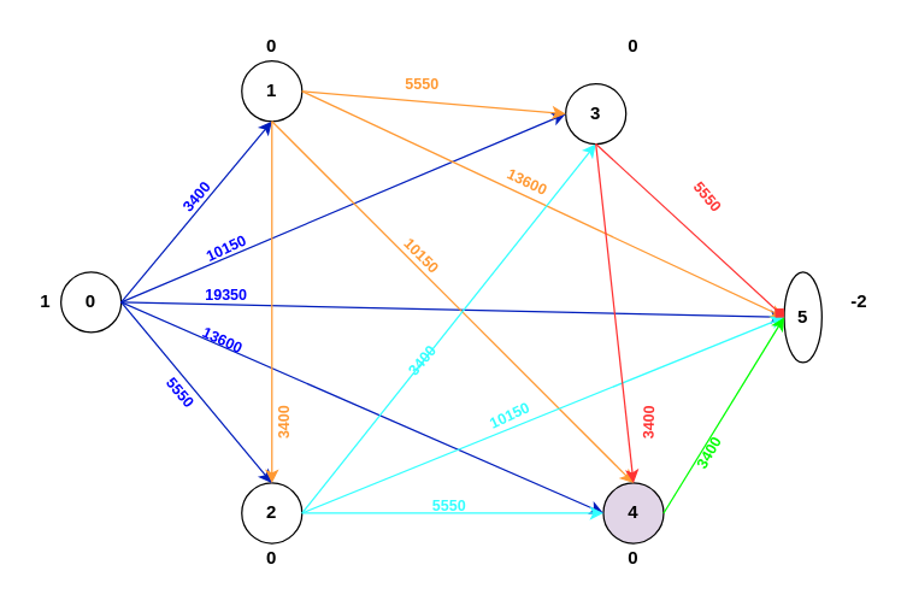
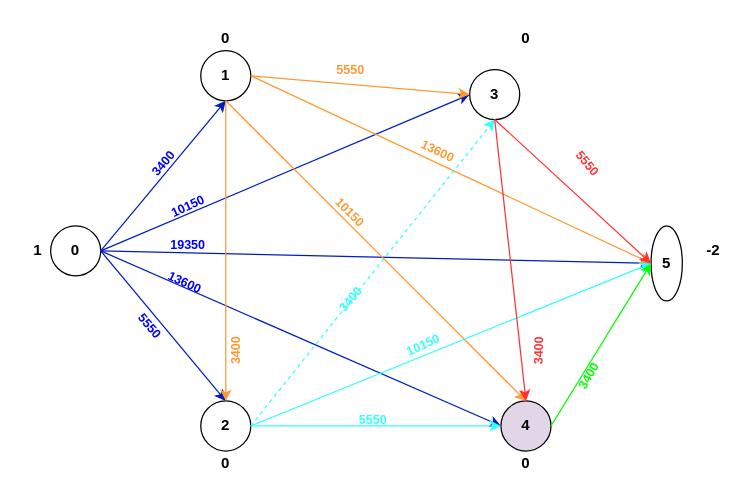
  <mxCell id="0" />
  <mxCell id="1" parent="0" />
  <mxCell id="2" value="&lt;b&gt;0&lt;/b&gt;" style="ellipse;whiteSpace=wrap;html=1;aspect=fixed;" vertex="1" parent="1"><mxGeometry x="40" y="180" width="40" height="40" as="geometry" /></mxCell>
  <mxCell id="3" value="&lt;b&gt;1&lt;/b&gt;" style="ellipse;whiteSpace=wrap;html=1;aspect=fixed;" vertex="1" parent="1"><mxGeometry x="160" y="40" width="40" height="40" as="geometry" /></mxCell>
  <mxCell id="4" value="&lt;b&gt;2&lt;/b&gt;" style="ellipse;whiteSpace=wrap;html=1;aspect=fixed;" vertex="1" parent="1"><mxGeometry x="160" y="320" width="40" height="40" as="geometry" /></mxCell>
  <mxCell id="5" value="&lt;b&gt;3&lt;/b&gt;" style="ellipse;whiteSpace=wrap;html=1;aspect=fixed;" vertex="1" parent="1"><mxGeometry x="375" y="55" width="40" height="40" as="geometry" /></mxCell>
  <mxCell id="6" value="&lt;b&gt;4&lt;/b&gt;" style="ellipse;whiteSpace=wrap;html=1;aspect=fixed;fillColor=#e1d5e7;" vertex="1" parent="1"><mxGeometry x="400" y="320" width="40" height="40" as="geometry" /></mxCell>
  <mxCell id="7" value="&lt;b&gt;5&lt;/b&gt;" style="ellipse;whiteSpace=wrap;html=1;aspect=fixed;" vertex="1" parent="1"><mxGeometry x="520" y="180" width="25" height="60" as="geometry" /></mxCell>
  <mxCell id="8" value="" style="endArrow=classic;html=1;exitX=1;exitY=0.5;exitDx=0;exitDy=0;fillColor=#0050ef;strokeColor=#001DBC;" edge="1" parent="1" source="2"><mxGeometry width="50" height="50" relative="1" as="geometry"><mxPoint x="360" y="320" as="sourcePoint" /><mxPoint x="180" y="80" as="targetPoint" /></mxGeometry></mxCell>
  <mxCell id="9" value="" style="endArrow=classic;html=1;exitX=1;exitY=0.5;exitDx=0;exitDy=0;entryX=0.5;entryY=0;entryDx=0;entryDy=0;fillColor=#0050ef;strokeColor=#001DBC;" edge="1" parent="1" source="2" target="4"><mxGeometry width="50" height="50" relative="1" as="geometry"><mxPoint x="360" y="320" as="sourcePoint" /><mxPoint x="410" y="270" as="targetPoint" /></mxGeometry></mxCell>
  <mxCell id="10" value="" style="endArrow=classic;html=1;exitX=1;exitY=0.5;exitDx=0;exitDy=0;fillColor=#0050ef;strokeColor=#001DBC;entryX=0;entryY=0.5;entryDx=0;entryDy=0;" edge="1" parent="1" source="2" target="5"><mxGeometry width="50" height="50" relative="1" as="geometry"><mxPoint x="70" y="190" as="sourcePoint" /><mxPoint x="420" y="80" as="targetPoint" /></mxGeometry></mxCell>
  <mxCell id="11" value="" style="endArrow=classic;html=1;exitX=1;exitY=0.5;exitDx=0;exitDy=0;entryX=0;entryY=0.5;entryDx=0;entryDy=0;fillColor=#0050ef;strokeColor=#001DBC;" edge="1" parent="1" source="2" target="6"><mxGeometry width="50" height="50" relative="1" as="geometry"><mxPoint x="90" y="210" as="sourcePoint" /><mxPoint x="415.858" y="84.142" as="targetPoint" /></mxGeometry></mxCell>
  <mxCell id="12" value="" style="endArrow=classic;html=1;entryX=0;entryY=0.5;entryDx=0;entryDy=0;exitX=1;exitY=0.5;exitDx=0;exitDy=0;fillColor=#0050ef;strokeColor=#001DBC;" edge="1" parent="1" source="2" target="7"><mxGeometry width="50" height="50" relative="1" as="geometry"><mxPoint x="90" y="210" as="sourcePoint" /><mxPoint x="415.858" y="335.858" as="targetPoint" /></mxGeometry></mxCell>
  <mxCell id="13" value="" style="endArrow=classic;html=1;entryX=0.5;entryY=0;entryDx=0;entryDy=0;exitX=0.5;exitY=1;exitDx=0;exitDy=0;fillColor=#fff2cc;gradientColor=#ffd966;fontColor=#FF9933;strokeColor=#FF9933;" edge="1" parent="1" source="3" target="4"><mxGeometry width="50" height="50" relative="1" as="geometry"><mxPoint x="260" y="84" as="sourcePoint" /><mxPoint x="175.858" y="84.142" as="targetPoint" /></mxGeometry></mxCell>
  <mxCell id="14" value="" style="endArrow=classic;html=1;entryX=0;entryY=0.5;entryDx=0;entryDy=0;exitX=1;exitY=0.5;exitDx=0;exitDy=0;fillColor=#fff2cc;gradientColor=#ffd966;fontColor=#FF9933;strokeColor=#FF9933;" edge="1" parent="1" source="3" target="5"><mxGeometry width="50" height="50" relative="1" as="geometry"><mxPoint x="190" y="90" as="sourcePoint" /><mxPoint x="190" y="330" as="targetPoint" /></mxGeometry></mxCell>
  <mxCell id="15" value="" style="endArrow=classic;html=1;entryX=0.5;entryY=0;entryDx=0;entryDy=0;fillColor=#fff2cc;gradientColor=#ffd966;fontColor=#FF9933;strokeColor=#FF9933;" edge="1" parent="1" target="6"><mxGeometry width="50" height="50" relative="1" as="geometry"><mxPoint x="180" y="80" as="sourcePoint" /><mxPoint x="200" y="340" as="targetPoint" /></mxGeometry></mxCell>
  <mxCell id="16" value="" style="endArrow=classic;html=1;fillColor=#fff2cc;entryX=0;entryY=0.5;entryDx=0;entryDy=0;exitX=1;exitY=0.5;exitDx=0;exitDy=0;gradientColor=#ffd966;fontColor=#FF9933;strokeColor=#FF9933;" edge="1" parent="1" source="3" target="7"><mxGeometry width="50" height="50" relative="1" as="geometry"><mxPoint x="180" y="80" as="sourcePoint" /><mxPoint x="530" y="190" as="targetPoint" /></mxGeometry></mxCell>
- <mxCell id="17" value="" style="endArrow=classic;html=1;entryX=0.5;entryY=1;entryDx=0;entryDy=0;exitX=1;exitY=0.5;exitDx=0;exitDy=0;fillColor=#76608a;strokeColor=#33FFFF;" edge="1" parent="1" source="4" target="5"><mxGeometry width="50" height="50" relative="1" as="geometry"><mxPoint x="220" y="120" as="sourcePoint" /><mxPoint x="220" y="360" as="targetPoint" /></mxGeometry></mxCell>
+ <mxCell id="17" value="" style="endArrow=classic;html=1;entryX=0.5;entryY=1;entryDx=0;entryDy=0;exitX=1;exitY=0.5;exitDx=0;exitDy=0;fillColor=#76608a;strokeColor=#33FFFF;dashed=1;" edge="1" parent="1" source="4" target="5"><mxGeometry width="50" height="50" relative="1" as="geometry"><mxPoint x="220" y="120" as="sourcePoint" /><mxPoint x="220" y="360" as="targetPoint" /></mxGeometry></mxCell>
  <mxCell id="18" value="" style="endArrow=classic;html=1;entryX=0;entryY=0.5;entryDx=0;entryDy=0;fillColor=#76608a;strokeColor=#33FFFF;" edge="1" parent="1" target="6"><mxGeometry width="50" height="50" relative="1" as="geometry"><mxPoint x="200" y="340" as="sourcePoint" /><mxPoint x="430" y="90" as="targetPoint" /></mxGeometry></mxCell>
  <mxCell id="19" value="" style="endArrow=classic;html=1;entryX=0;entryY=0.5;entryDx=0;entryDy=0;fillColor=#76608a;strokeColor=#33FFFF;" edge="1" parent="1" target="7"><mxGeometry width="50" height="50" relative="1" as="geometry"><mxPoint x="200" y="340" as="sourcePoint" /><mxPoint x="440" y="100" as="targetPoint" /></mxGeometry></mxCell>
  <mxCell id="20" value="" style="endArrow=classic;html=1;fillColor=#e51400;entryX=0.5;entryY=0;entryDx=0;entryDy=0;exitX=0.5;exitY=1;exitDx=0;exitDy=0;strokeColor=#FF3333;" edge="1" parent="1" source="5" target="6"><mxGeometry width="50" height="50" relative="1" as="geometry"><mxPoint x="190" y="90" as="sourcePoint" /><mxPoint x="535.858" y="195.858" as="targetPoint" /></mxGeometry></mxCell>
- <mxCell id="21" value="" style="endArrow=diamond;html=1;fillColor=#e51400;entryX=0;entryY=0.5;entryDx=0;entryDy=0;exitX=0.5;exitY=1;exitDx=0;exitDy=0;strokeColor=#FF3333;" edge="1" parent="1" source="5" target="7"><mxGeometry width="50" height="50" relative="1" as="geometry"><mxPoint x="430" y="90" as="sourcePoint" /><mxPoint x="430" y="330" as="targetPoint" /></mxGeometry></mxCell>
+ <mxCell id="21" value="" style="endArrow=classic;html=1;fillColor=#e51400;entryX=0;entryY=0.5;entryDx=0;entryDy=0;exitX=0.5;exitY=1;exitDx=0;exitDy=0;strokeColor=#FF3333;" edge="1" parent="1" source="5" target="7"><mxGeometry width="50" height="50" relative="1" as="geometry"><mxPoint x="430" y="90" as="sourcePoint" /><mxPoint x="430" y="330" as="targetPoint" /></mxGeometry></mxCell>
  <mxCell id="22" value="" style="endArrow=classic;html=1;fillColor=#60a917;entryX=0;entryY=0.5;entryDx=0;entryDy=0;exitX=1;exitY=0.5;exitDx=0;exitDy=0;strokeColor=#00FF00;" edge="1" parent="1" source="6" target="7"><mxGeometry width="50" height="50" relative="1" as="geometry"><mxPoint x="430" y="90" as="sourcePoint" /><mxPoint x="530" y="210" as="targetPoint" /></mxGeometry></mxCell>
  <mxCell id="23" value="&lt;b&gt;1&lt;/b&gt;" style="text;html=1;strokeColor=none;fillColor=none;align=center;verticalAlign=middle;whiteSpace=wrap;rounded=0;" vertex="1" parent="1"><mxGeometry x="20" y="190" width="20" height="20" as="geometry" /></mxCell>
  <mxCell id="24" value="&lt;b&gt;-2&lt;/b&gt;" style="text;html=1;strokeColor=none;fillColor=none;align=center;verticalAlign=middle;whiteSpace=wrap;rounded=0;" vertex="1" parent="1"><mxGeometry x="560" y="190" width="20" height="20" as="geometry" /></mxCell>
  <mxCell id="25" value="&lt;b&gt;0&lt;/b&gt;" style="text;html=1;strokeColor=none;fillColor=none;align=center;verticalAlign=middle;whiteSpace=wrap;rounded=0;" vertex="1" parent="1"><mxGeometry x="160" y="360" width="40" height="20" as="geometry" /></mxCell>
  <mxCell id="26" value="&lt;b&gt;0&lt;/b&gt;" style="text;html=1;strokeColor=none;fillColor=none;align=center;verticalAlign=middle;whiteSpace=wrap;rounded=0;" vertex="1" parent="1"><mxGeometry x="400" y="360" width="40" height="20" as="geometry" /></mxCell>
  <mxCell id="27" value="&lt;b&gt;0&lt;/b&gt;" style="text;html=1;strokeColor=none;fillColor=none;align=center;verticalAlign=middle;whiteSpace=wrap;rounded=0;" vertex="1" parent="1"><mxGeometry x="160" y="20" width="40" height="20" as="geometry" /></mxCell>
  <mxCell id="28" value="&lt;b&gt;0&lt;/b&gt;" style="text;html=1;strokeColor=none;fillColor=none;align=center;verticalAlign=middle;whiteSpace=wrap;rounded=0;" vertex="1" parent="1"><mxGeometry x="400" y="20" width="40" height="20" as="geometry" /></mxCell>
  <mxCell id="29" value="&lt;font color=&quot;#0000ff&quot; style=&quot;font-size: 10px;&quot;&gt;&lt;b style=&quot;font-size: 10px;&quot;&gt;3400&lt;/b&gt;&lt;/font&gt;" style="text;html=1;strokeColor=none;fillColor=none;align=center;verticalAlign=middle;whiteSpace=wrap;rounded=0;rotation=-50;fontSize=10;" vertex="1" parent="1"><mxGeometry x="110" y="120" width="40" height="20" as="geometry" /></mxCell>
  <mxCell id="30" value="&lt;font color=&quot;#0000ff&quot; style=&quot;font-size: 10px;&quot;&gt;&lt;b style=&quot;font-size: 10px;&quot;&gt;5550&lt;/b&gt;&lt;/font&gt;" style="text;html=1;strokeColor=none;fillColor=none;align=center;verticalAlign=middle;whiteSpace=wrap;rounded=0;rotation=50;fontSize=10;" vertex="1" parent="1"><mxGeometry x="100" y="250" width="40" height="20" as="geometry" /></mxCell>
  <mxCell id="31" value="&lt;font color=&quot;#0000ff&quot; style=&quot;font-size: 10px;&quot;&gt;&lt;b style=&quot;font-size: 10px;&quot;&gt;10150&lt;/b&gt;&lt;/font&gt;" style="text;html=1;strokeColor=none;fillColor=none;align=center;verticalAlign=middle;whiteSpace=wrap;rounded=0;rotation=-25;fontSize=10;" vertex="1" parent="1"><mxGeometry x="130" y="159.53" width="40" height="9.53" as="geometry" /></mxCell>
  <mxCell id="32" value="&lt;font color=&quot;#0000ff&quot; style=&quot;font-size: 10px;&quot;&gt;&lt;b style=&quot;font-size: 10px;&quot;&gt;13600&lt;/b&gt;&lt;/font&gt;" style="text;html=1;strokeColor=none;fillColor=none;align=center;verticalAlign=middle;whiteSpace=wrap;rounded=0;rotation=25;fontSize=10;" vertex="1" parent="1"><mxGeometry x="127.89" y="219.53" width="40" height="10" as="geometry" /></mxCell>
  <mxCell id="33" value="&lt;font color=&quot;#0000ff&quot; style=&quot;font-size: 10px;&quot;&gt;&lt;b style=&quot;font-size: 10px;&quot;&gt;19350&lt;/b&gt;&lt;/font&gt;" style="text;html=1;strokeColor=none;fillColor=none;align=center;verticalAlign=middle;whiteSpace=wrap;rounded=0;rotation=0;fontSize=10;" vertex="1" parent="1"><mxGeometry x="130" y="190" width="40" height="10" as="geometry" /></mxCell>
  <mxCell id="34" value="&lt;font style=&quot;font-size: 10px;&quot;&gt;&lt;b style=&quot;font-size: 10px;&quot;&gt;3400&lt;/b&gt;&lt;/font&gt;" style="text;html=1;strokeColor=none;fillColor=none;align=center;verticalAlign=middle;whiteSpace=wrap;rounded=0;rotation=-90;fontSize=10;fontColor=#FF9933;" vertex="1" parent="1"><mxGeometry x="167.89" y="270" width="40" height="20" as="geometry" /></mxCell>
  <mxCell id="35" value="&lt;font style=&quot;font-size: 10px;&quot;&gt;&lt;b style=&quot;font-size: 10px;&quot;&gt;5550&lt;/b&gt;&lt;/font&gt;" style="text;html=1;strokeColor=none;fillColor=none;align=center;verticalAlign=middle;whiteSpace=wrap;rounded=0;rotation=0;fontSize=10;fontColor=#FF9933;" vertex="1" parent="1"><mxGeometry x="260" y="50" width="40" height="10" as="geometry" /></mxCell>
  <mxCell id="36" value="&lt;font style=&quot;font-size: 10px;&quot;&gt;&lt;b style=&quot;font-size: 10px;&quot;&gt;10150&lt;/b&gt;&lt;/font&gt;" style="text;html=1;strokeColor=none;fillColor=none;align=center;verticalAlign=middle;whiteSpace=wrap;rounded=0;rotation=45;fontSize=10;fontColor=#FF9933;" vertex="1" parent="1"><mxGeometry x="260" y="159.53" width="40" height="19.06" as="geometry" /></mxCell>
  <mxCell id="37" value="&lt;font style=&quot;font-size: 10px;&quot;&gt;&lt;b style=&quot;font-size: 10px;&quot;&gt;13600&lt;/b&gt;&lt;/font&gt;" style="text;html=1;strokeColor=none;fillColor=none;align=center;verticalAlign=middle;whiteSpace=wrap;rounded=0;rotation=25;fontSize=10;fontColor=#FF9933;" vertex="1" parent="1"><mxGeometry x="330" y="110" width="40" height="20" as="geometry" /></mxCell>
  <mxCell id="38" value="&lt;font style=&quot;font-size: 10px;&quot;&gt;&lt;b style=&quot;font-size: 10px;&quot;&gt;3400&lt;/b&gt;&lt;/font&gt;" style="text;html=1;strokeColor=none;fillColor=none;align=center;verticalAlign=middle;whiteSpace=wrap;rounded=0;rotation=-50;fontSize=10;fontColor=#33FFFF;" vertex="1" parent="1"><mxGeometry x="259.53" y="228.52" width="40" height="21.23" as="geometry" /></mxCell>
  <mxCell id="39" value="&lt;font style=&quot;font-size: 10px;&quot;&gt;&lt;b style=&quot;font-size: 10px;&quot;&gt;5550&lt;/b&gt;&lt;/font&gt;" style="text;html=1;strokeColor=none;fillColor=none;align=center;verticalAlign=middle;whiteSpace=wrap;rounded=0;rotation=0;fontSize=10;fontColor=#33FFFF;" vertex="1" parent="1"><mxGeometry x="277.89" y="330" width="40" height="10" as="geometry" /></mxCell>
  <mxCell id="40" value="&lt;font style=&quot;font-size: 10px;&quot;&gt;&lt;b style=&quot;font-size: 10px;&quot;&gt;10150&lt;/b&gt;&lt;/font&gt;" style="text;html=1;strokeColor=none;fillColor=none;align=center;verticalAlign=middle;whiteSpace=wrap;rounded=0;rotation=-25;fontSize=10;fontColor=#33FFFF;" vertex="1" parent="1"><mxGeometry x="317.89" y="270" width="40" height="10" as="geometry" /></mxCell>
  <mxCell id="41" value="&lt;font style=&quot;font-size: 10px;&quot;&gt;&lt;b style=&quot;font-size: 10px;&quot;&gt;3400&lt;/b&gt;&lt;/font&gt;" style="text;html=1;strokeColor=none;fillColor=none;align=center;verticalAlign=middle;whiteSpace=wrap;rounded=0;rotation=-89;fontSize=10;fontColor=#FF3333;" vertex="1" parent="1"><mxGeometry x="410" y="270" width="40" height="20" as="geometry" /></mxCell>
  <mxCell id="42" value="&lt;font style=&quot;font-size: 10px;&quot;&gt;&lt;b style=&quot;font-size: 10px;&quot;&gt;3400&lt;/b&gt;&lt;/font&gt;" style="text;html=1;strokeColor=none;fillColor=none;align=center;verticalAlign=middle;whiteSpace=wrap;rounded=0;rotation=-60;fontSize=10;fontColor=#00FF00;" vertex="1" parent="1"><mxGeometry x="450" y="290" width="40" height="20" as="geometry" /></mxCell>
  <mxCell id="43" value="&lt;font style=&quot;font-size: 10px;&quot;&gt;&lt;b style=&quot;font-size: 10px;&quot;&gt;5550&lt;/b&gt;&lt;/font&gt;" style="text;html=1;strokeColor=none;fillColor=none;align=center;verticalAlign=middle;whiteSpace=wrap;rounded=0;rotation=50;fontSize=10;fontColor=#FF3333;" vertex="1" parent="1"><mxGeometry x="450" y="120" width="40" height="20" as="geometry" /></mxCell>
